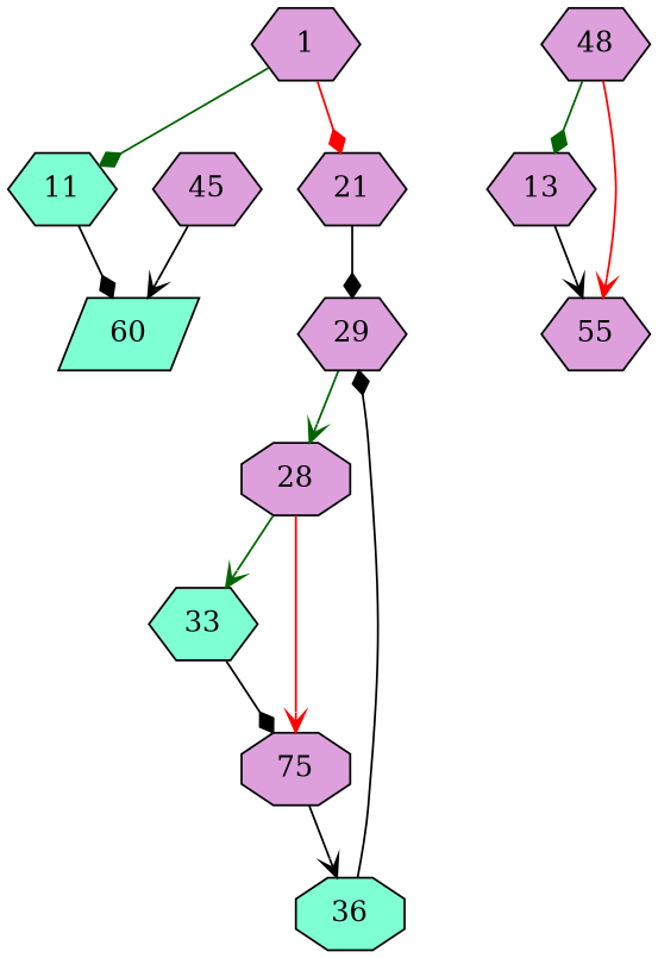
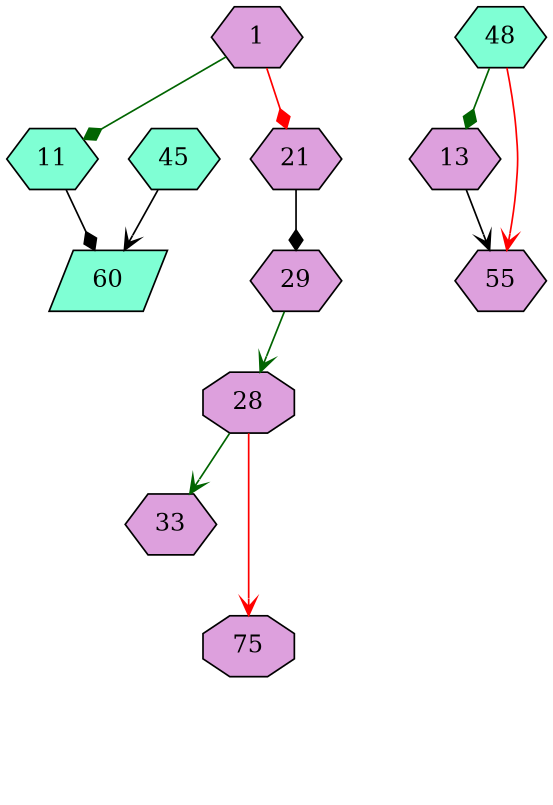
  strict digraph {
    node [fillcolor=plum shape=hexagon style=filled]
    edge [arrowhead=diamond]
    1 [entry=true]
    11 [fillcolor=aquamarine]
    21
    60 [fillcolor=aquamarine shape=parallelogram]
    n5 [label=29]
    28 [shape=octagon]
-   33 [fillcolor=aquamarine]
+   33
    n8 [label=75 shape=octagon]
-   36 [fillcolor=aquamarine shape=octagon]
-   45
-   48
+   45 [fillcolor=aquamarine]
+   48 [fillcolor=aquamarine]
    n12 [label=13]
    55
    1 -> 11 [color=darkgreen cond=true]
    1 -> 21 [color=red cond=false]
    11 -> 60
    21 -> n5
    n5 -> 28 [arrowhead=vee color=darkgreen cond=true]
    28 -> 33 [arrowhead=vee color=darkgreen cond=true]
    28 -> n8 [arrowhead=vee color=red cond=false]
-   33 -> n8
-   n8 -> 36 [arrowhead=vee]
-   36 -> n5
    45 -> 60 [arrowhead=vee color=black cond=false]
    48 -> n12 [color=darkgreen cond=true]
    48 -> 55 [arrowhead=vee color=red cond=false]
    n12 -> 55 [arrowhead=vee]
  }
